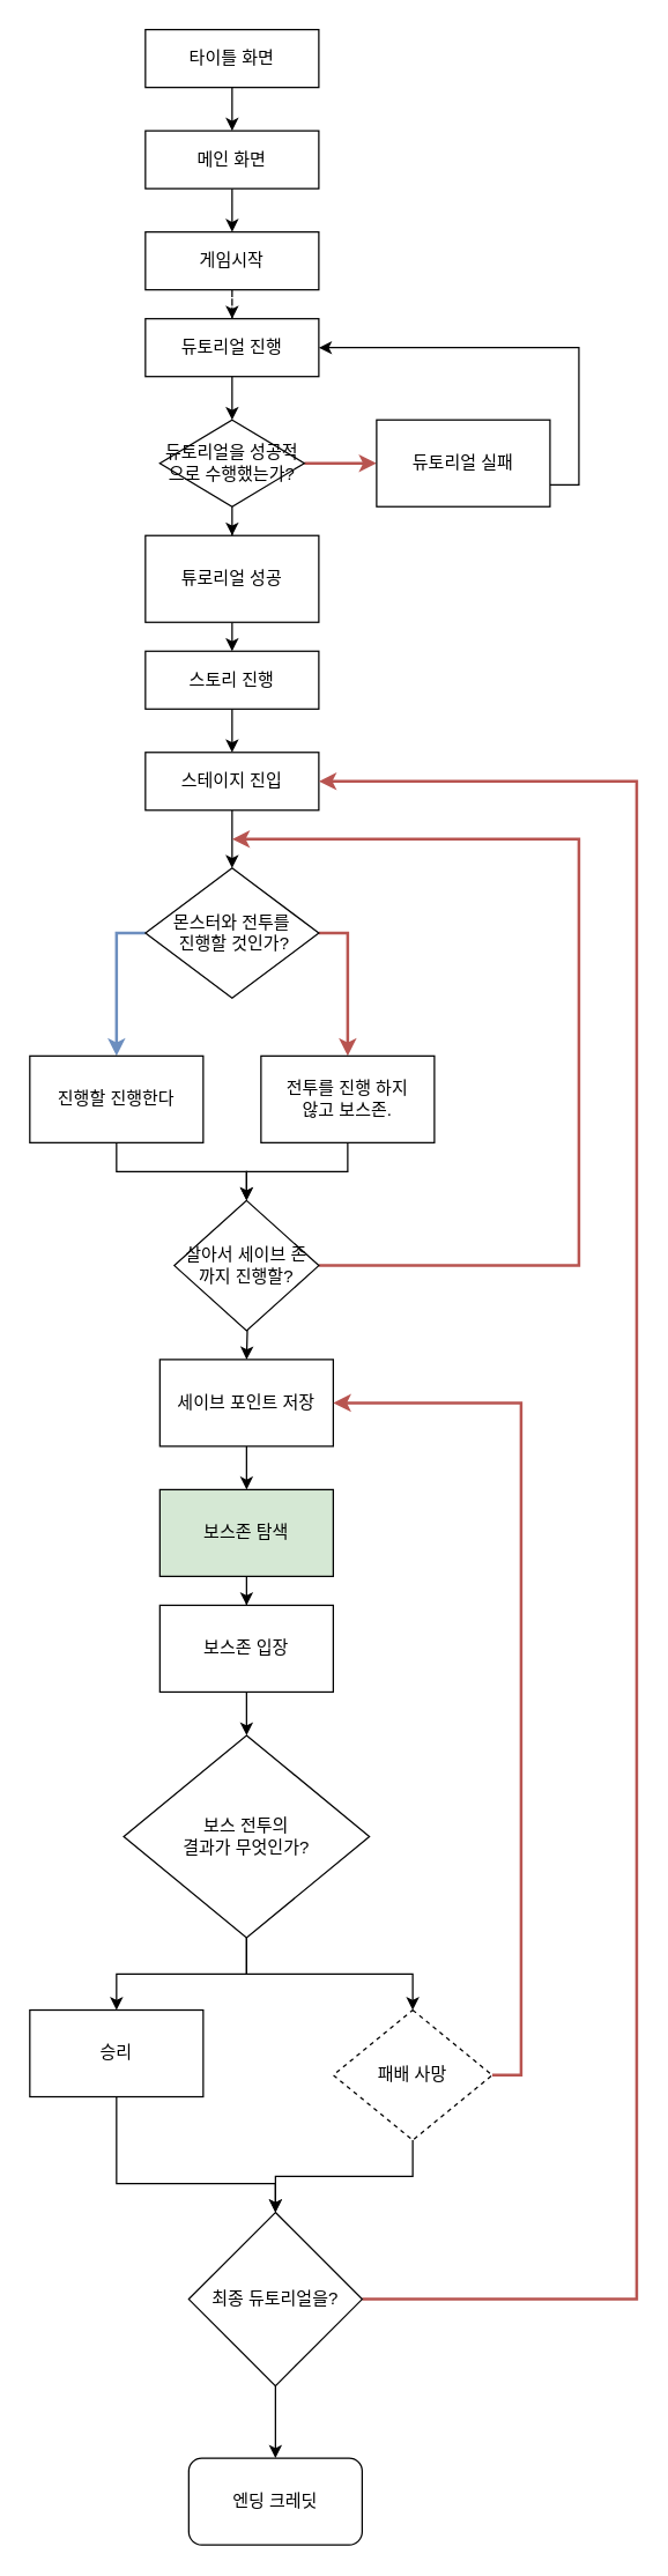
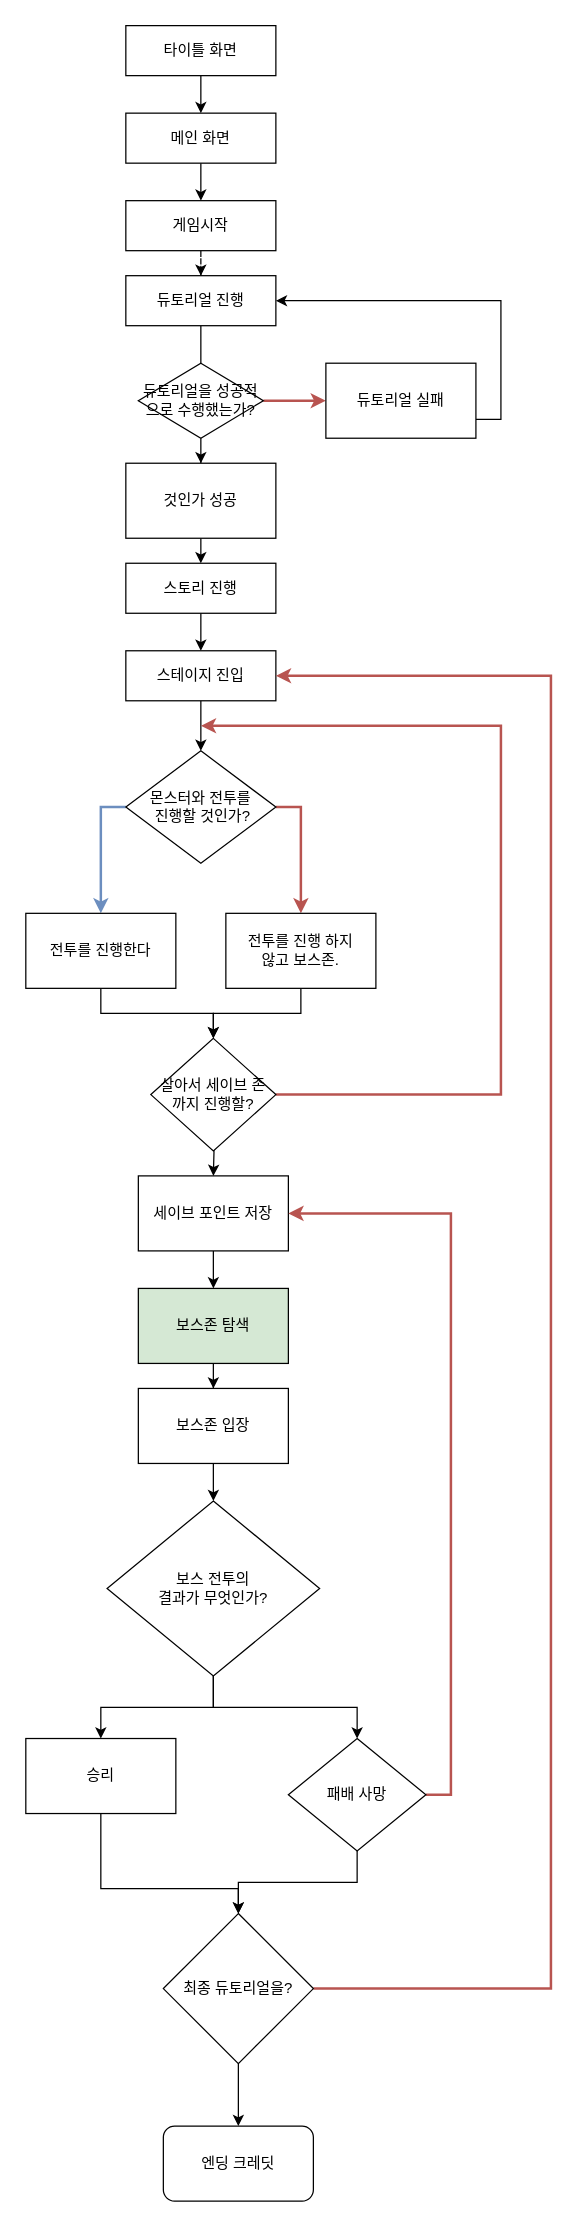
  <mxCell id="0" />
  <mxCell id="1" parent="0" />
  <mxCell id="2" value="" style="edgeStyle=orthogonalEdgeStyle;rounded=0;orthogonalLoop=1;jettySize=auto;html=1;" edge="1" parent="1" source="3" target="5"><mxGeometry relative="1" as="geometry" /></mxCell>
  <mxCell id="3" value="타이틀 화면" style="rounded=0;whiteSpace=wrap;html=1;fontSize=12;glass=0;strokeWidth=1;shadow=0;" vertex="1" parent="1"><mxGeometry x="100" y="20" width="120" height="40" as="geometry" /></mxCell>
  <mxCell id="4" value="" style="edgeStyle=orthogonalEdgeStyle;rounded=0;orthogonalLoop=1;jettySize=auto;html=1;" edge="1" parent="1" source="5" target="7"><mxGeometry relative="1" as="geometry" /></mxCell>
  <mxCell id="5" value="메인 화면" style="rounded=0;whiteSpace=wrap;html=1;fontSize=12;glass=0;strokeWidth=1;shadow=0;" vertex="1" parent="1"><mxGeometry x="100" y="90" width="120" height="40" as="geometry" /></mxCell>
  <mxCell id="6" value="" style="edgeStyle=orthogonalEdgeStyle;rounded=0;orthogonalLoop=1;jettySize=auto;html=1;dashed=1;" edge="1" parent="1" source="7" target="23"><mxGeometry relative="1" as="geometry" /></mxCell>
  <mxCell id="7" value="게임시작" style="rounded=0;whiteSpace=wrap;html=1;fontSize=12;glass=0;strokeWidth=1;shadow=0;" vertex="1" parent="1"><mxGeometry x="100" y="160" width="120" height="40" as="geometry" /></mxCell>
  <mxCell id="8" value="" style="edgeStyle=orthogonalEdgeStyle;rounded=0;orthogonalLoop=1;jettySize=auto;html=1;" edge="1" parent="1" source="9" target="11"><mxGeometry relative="1" as="geometry" /></mxCell>
  <mxCell id="9" value="스토리 진행" style="rounded=0;whiteSpace=wrap;html=1;fontSize=12;glass=0;strokeWidth=1;shadow=0;" vertex="1" parent="1"><mxGeometry x="100" y="450" width="120" height="40" as="geometry" /></mxCell>
  <mxCell id="10" value="" style="edgeStyle=orthogonalEdgeStyle;rounded=0;orthogonalLoop=1;jettySize=auto;html=1;" edge="1" parent="1" source="11" target="14"><mxGeometry relative="1" as="geometry" /></mxCell>
  <mxCell id="11" value="스테이지 진입" style="rounded=0;whiteSpace=wrap;html=1;fontSize=12;glass=0;strokeWidth=1;shadow=0;" vertex="1" parent="1"><mxGeometry x="100" y="520" width="120" height="40" as="geometry" /></mxCell>
  <mxCell id="12" value="" style="edgeStyle=orthogonalEdgeStyle;rounded=0;orthogonalLoop=1;jettySize=auto;html=1;fillColor=#f8cecc;strokeColor=#b85450;strokeWidth=2;exitX=1;exitY=0.5;exitDx=0;exitDy=0;" edge="1" parent="1" source="14" target="16"><mxGeometry relative="1" as="geometry" /></mxCell>
  <mxCell id="13" style="edgeStyle=orthogonalEdgeStyle;rounded=0;orthogonalLoop=1;jettySize=auto;html=1;exitX=0;exitY=0.5;exitDx=0;exitDy=0;fillColor=#dae8fc;strokeColor=#6c8ebf;strokeWidth=2;" edge="1" parent="1" source="14" target="18"><mxGeometry relative="1" as="geometry" /></mxCell>
  <mxCell id="14" value="몬스터와 전투를&lt;br&gt;&amp;nbsp;진행할 것인가?" style="rhombus;whiteSpace=wrap;html=1;rounded=0;glass=0;strokeWidth=1;shadow=0;" vertex="1" parent="1"><mxGeometry x="100" y="600" width="120" height="90" as="geometry" /></mxCell>
  <mxCell id="15" style="edgeStyle=orthogonalEdgeStyle;rounded=0;orthogonalLoop=1;jettySize=auto;html=1;exitX=0.5;exitY=1;exitDx=0;exitDy=0;entryX=0.5;entryY=0;entryDx=0;entryDy=0;" edge="1" parent="1" source="16" target="32"><mxGeometry relative="1" as="geometry" /></mxCell>
  <mxCell id="16" value="전투를 진행 하지 &lt;br&gt;않고 보스존." style="whiteSpace=wrap;html=1;rounded=0;glass=0;strokeWidth=1;shadow=0;" vertex="1" parent="1"><mxGeometry x="180" y="730" width="120" height="60" as="geometry" /></mxCell>
  <mxCell id="17" style="edgeStyle=orthogonalEdgeStyle;rounded=0;orthogonalLoop=1;jettySize=auto;html=1;exitX=0.5;exitY=1;exitDx=0;exitDy=0;" edge="1" parent="1" source="18" target="32"><mxGeometry relative="1" as="geometry"><Array as="points"><mxPoint x="80" y="810" /><mxPoint x="170" y="810" /></Array></mxGeometry></mxCell>
- <mxCell id="18" value="진행할 진행한다" style="whiteSpace=wrap;html=1;rounded=0;glass=0;strokeWidth=1;shadow=0;" vertex="1" parent="1"><mxGeometry x="20" y="730" width="120" height="60" as="geometry" /></mxCell>
+ <mxCell id="18" value="전투를 진행한다" style="whiteSpace=wrap;html=1;rounded=0;glass=0;strokeWidth=1;shadow=0;" vertex="1" parent="1"><mxGeometry x="20" y="730" width="120" height="60" as="geometry" /></mxCell>
  <mxCell id="19" value="" style="edgeStyle=orthogonalEdgeStyle;rounded=0;orthogonalLoop=1;jettySize=auto;html=1;fillColor=#f8cecc;strokeColor=#b85450;strokeWidth=2;" edge="1" parent="1" source="21" target="25"><mxGeometry relative="1" as="geometry" /></mxCell>
  <mxCell id="20" value="" style="edgeStyle=orthogonalEdgeStyle;rounded=0;orthogonalLoop=1;jettySize=auto;html=1;" edge="1" parent="1" source="21" target="27"><mxGeometry relative="1" as="geometry" /></mxCell>
  <mxCell id="21" value="듀토리얼을 성공적으로 수행했는가?" style="rhombus;whiteSpace=wrap;html=1;rounded=0;glass=0;strokeWidth=1;shadow=0;" vertex="1" parent="1"><mxGeometry x="110" y="290" width="100" height="60" as="geometry" /></mxCell>
- <mxCell id="22" value="" style="edgeStyle=orthogonalEdgeStyle;rounded=0;orthogonalLoop=1;jettySize=auto;html=1;" edge="1" parent="1" source="23" target="21"><mxGeometry relative="1" as="geometry" /></mxCell>
+ <mxCell id="22" value="" style="edgeStyle=orthogonalEdgeStyle;rounded=0;orthogonalLoop=1;jettySize=auto;html=1;endArrow=none;" edge="1" parent="1" source="23" target="21"><mxGeometry relative="1" as="geometry" /></mxCell>
  <mxCell id="23" value="듀토리얼 진행" style="rounded=0;whiteSpace=wrap;html=1;fontSize=12;glass=0;strokeWidth=1;shadow=0;" vertex="1" parent="1"><mxGeometry x="100" y="220" width="120" height="40" as="geometry" /></mxCell>
  <mxCell id="24" style="edgeStyle=orthogonalEdgeStyle;rounded=0;orthogonalLoop=1;jettySize=auto;html=1;entryX=1;entryY=0.5;entryDx=0;entryDy=0;exitX=1;exitY=0.75;exitDx=0;exitDy=0;" edge="1" parent="1" source="25" target="23"><mxGeometry relative="1" as="geometry" /></mxCell>
  <mxCell id="25" value="듀토리얼 실패" style="whiteSpace=wrap;html=1;rounded=0;glass=0;strokeWidth=1;shadow=0;" vertex="1" parent="1"><mxGeometry x="260" y="290" width="120" height="60" as="geometry" /></mxCell>
  <mxCell id="26" style="edgeStyle=orthogonalEdgeStyle;rounded=0;orthogonalLoop=1;jettySize=auto;html=1;exitX=0.5;exitY=1;exitDx=0;exitDy=0;entryX=0.5;entryY=0;entryDx=0;entryDy=0;" edge="1" parent="1" source="27" target="9"><mxGeometry relative="1" as="geometry" /></mxCell>
- <mxCell id="27" value="튜로리얼 성공" style="whiteSpace=wrap;html=1;rounded=0;glass=0;strokeWidth=1;shadow=0;" vertex="1" parent="1"><mxGeometry x="100" y="370" width="120" height="60" as="geometry" /></mxCell>
+ <mxCell id="27" value="것인가 성공" style="whiteSpace=wrap;html=1;rounded=0;glass=0;strokeWidth=1;shadow=0;" vertex="1" parent="1"><mxGeometry x="100" y="370" width="120" height="60" as="geometry" /></mxCell>
  <mxCell id="28" value="" style="edgeStyle=orthogonalEdgeStyle;rounded=0;orthogonalLoop=1;jettySize=auto;html=1;" edge="1" parent="1" target="30"><mxGeometry relative="1" as="geometry"><mxPoint x="170" y="900" as="sourcePoint" /></mxGeometry></mxCell>
  <mxCell id="29" value="" style="edgeStyle=orthogonalEdgeStyle;rounded=0;orthogonalLoop=1;jettySize=auto;html=1;" edge="1" parent="1" source="30" target="34"><mxGeometry relative="1" as="geometry" /></mxCell>
  <mxCell id="30" value="세이브 포인트 저장" style="whiteSpace=wrap;html=1;rounded=0;glass=0;strokeWidth=1;shadow=0;" vertex="1" parent="1"><mxGeometry x="110" y="940" width="120" height="60" as="geometry" /></mxCell>
  <mxCell id="31" style="edgeStyle=orthogonalEdgeStyle;rounded=0;orthogonalLoop=1;jettySize=auto;html=1;fillColor=#f8cecc;strokeColor=#b85450;strokeWidth=2;exitX=1;exitY=0.5;exitDx=0;exitDy=0;" edge="1" parent="1" source="32"><mxGeometry relative="1" as="geometry"><mxPoint x="160" y="580" as="targetPoint" /><Array as="points"><mxPoint x="400" y="875" /><mxPoint x="400" y="580" /><mxPoint x="220" y="580" /></Array></mxGeometry></mxCell>
  <mxCell id="32" value="살아서 세이브 존 까지 진행할?" style="rhombus;whiteSpace=wrap;html=1;rounded=0;glass=0;strokeWidth=1;shadow=0;" vertex="1" parent="1"><mxGeometry x="120" y="830" width="100" height="90" as="geometry" /></mxCell>
  <mxCell id="33" value="" style="edgeStyle=orthogonalEdgeStyle;rounded=0;orthogonalLoop=1;jettySize=auto;html=1;" edge="1" parent="1" source="34" target="36"><mxGeometry relative="1" as="geometry" /></mxCell>
  <mxCell id="34" value="보스존 탐색" style="whiteSpace=wrap;html=1;rounded=0;glass=0;strokeWidth=1;shadow=0;fillColor=#d5e8d4;" vertex="1" parent="1"><mxGeometry x="110" y="1030" width="120" height="60" as="geometry" /></mxCell>
  <mxCell id="35" value="" style="edgeStyle=orthogonalEdgeStyle;rounded=0;orthogonalLoop=1;jettySize=auto;html=1;" edge="1" parent="1" source="36" target="39"><mxGeometry relative="1" as="geometry" /></mxCell>
  <mxCell id="36" value="보스존 입장" style="whiteSpace=wrap;html=1;rounded=0;glass=0;strokeWidth=1;shadow=0;" vertex="1" parent="1"><mxGeometry x="110" y="1110" width="120" height="60" as="geometry" /></mxCell>
  <mxCell id="37" value="" style="edgeStyle=orthogonalEdgeStyle;rounded=0;orthogonalLoop=1;jettySize=auto;html=1;" edge="1" parent="1" source="39" target="41"><mxGeometry relative="1" as="geometry" /></mxCell>
  <mxCell id="38" value="" style="edgeStyle=orthogonalEdgeStyle;rounded=0;orthogonalLoop=1;jettySize=auto;html=1;" edge="1" parent="1" source="39" target="44"><mxGeometry relative="1" as="geometry" /></mxCell>
  <mxCell id="39" value="보스 전투의 &lt;br&gt;결과가 무엇인가?" style="rhombus;whiteSpace=wrap;html=1;rounded=0;glass=0;strokeWidth=1;shadow=0;" vertex="1" parent="1"><mxGeometry x="85" y="1200" width="170" height="140" as="geometry" /></mxCell>
  <mxCell id="40" value="" style="edgeStyle=orthogonalEdgeStyle;rounded=0;orthogonalLoop=1;jettySize=auto;html=1;" edge="1" parent="1" source="41" target="47"><mxGeometry relative="1" as="geometry"><Array as="points"><mxPoint x="80" y="1510" /><mxPoint x="190" y="1510" /></Array></mxGeometry></mxCell>
  <mxCell id="41" value="승리" style="whiteSpace=wrap;html=1;rounded=0;glass=0;strokeWidth=1;shadow=0;" vertex="1" parent="1"><mxGeometry x="20" y="1390" width="120" height="60" as="geometry" /></mxCell>
  <mxCell id="42" style="edgeStyle=orthogonalEdgeStyle;rounded=0;orthogonalLoop=1;jettySize=auto;html=1;exitX=1;exitY=0.5;exitDx=0;exitDy=0;entryX=1;entryY=0.5;entryDx=0;entryDy=0;fillColor=#f8cecc;strokeColor=#b85450;strokeWidth=2;" edge="1" parent="1" source="44" target="30"><mxGeometry relative="1" as="geometry" /></mxCell>
  <mxCell id="43" style="edgeStyle=orthogonalEdgeStyle;rounded=0;orthogonalLoop=1;jettySize=auto;html=1;exitX=0.5;exitY=1;exitDx=0;exitDy=0;entryX=0.5;entryY=0;entryDx=0;entryDy=0;" edge="1" parent="1" source="44" target="47"><mxGeometry relative="1" as="geometry" /></mxCell>
- <mxCell id="44" value="패배 사망" style="rhombus;whiteSpace=wrap;html=1;rounded=0;glass=0;strokeWidth=1;shadow=0;dashed=1;" vertex="1" parent="1"><mxGeometry x="230" y="1390" width="110" height="90" as="geometry" /></mxCell>
+ <mxCell id="44" value="패배 사망" style="rhombus;whiteSpace=wrap;html=1;rounded=0;glass=0;strokeWidth=1;shadow=0;" vertex="1" parent="1"><mxGeometry x="230" y="1390" width="110" height="90" as="geometry" /></mxCell>
  <mxCell id="45" style="edgeStyle=orthogonalEdgeStyle;rounded=0;orthogonalLoop=1;jettySize=auto;html=1;exitX=1;exitY=0.5;exitDx=0;exitDy=0;strokeWidth=2;fillColor=#f8cecc;strokeColor=#b85450;" edge="1" parent="1" source="47"><mxGeometry relative="1" as="geometry"><mxPoint x="220" y="540" as="targetPoint" /><Array as="points"><mxPoint x="440" y="1590" /><mxPoint x="440" y="540" /></Array></mxGeometry></mxCell>
  <mxCell id="46" value="" style="edgeStyle=orthogonalEdgeStyle;rounded=0;orthogonalLoop=1;jettySize=auto;html=1;" edge="1" parent="1" source="47" target="48"><mxGeometry relative="1" as="geometry" /></mxCell>
  <mxCell id="47" value="최종 듀토리얼을?" style="rhombus;whiteSpace=wrap;html=1;rounded=0;glass=0;strokeWidth=1;shadow=0;" vertex="1" parent="1"><mxGeometry x="130" y="1530" width="120" height="120" as="geometry" /></mxCell>
  <mxCell id="48" value="엔딩 크레딧" style="whiteSpace=wrap;html=1;rounded=1;glass=0;strokeWidth=1;shadow=0;" vertex="1" parent="1"><mxGeometry x="130" y="1700" width="120" height="60" as="geometry" /></mxCell>
